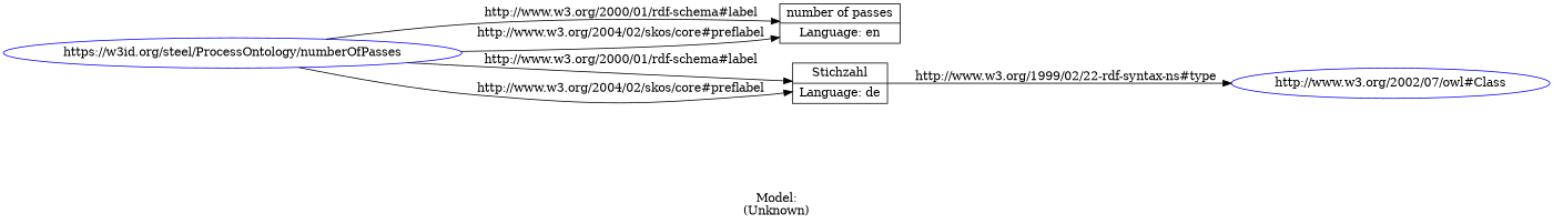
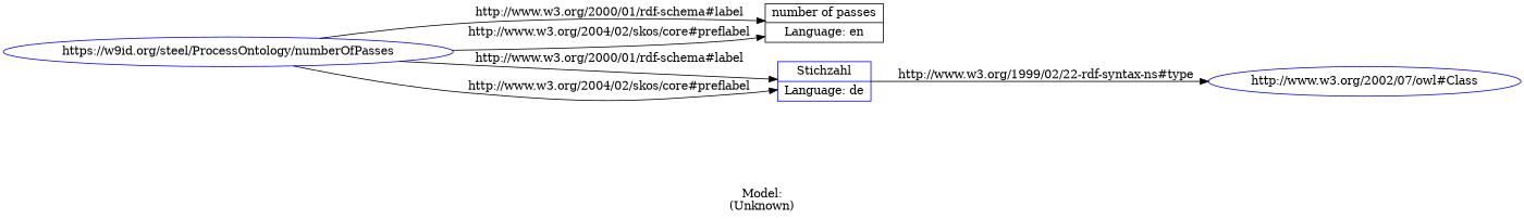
  digraph {
    label="\n\nModel:\n(Unknown)"
    rankdir=LR
    node [shape=ellipse]
-   n1 [color=blue label="https://w3id.org/steel/ProcessOntology/numberOfPasses"]
+   n1 [color=blue label="https://w9id.org/steel/ProcessOntology/numberOfPasses"]
    n2 [label="number of passes|Language: en" shape=record]
-   n3 [label="Stichzahl|Language: de" shape=record]
+   n3 [label="Stichzahl|Language: de" shape=record color=blue]
    n4 [color=blue label="http://www.w3.org/2002/07/owl#Class"]
    n1 -> n2 [label="http://www.w3.org/2000/01/rdf-schema#label"]
    n1 -> n2 [label="http://www.w3.org/2004/02/skos/core#preflabel"]
    n1 -> n3 [label="http://www.w3.org/2000/01/rdf-schema#label"]
    n1 -> n3 [label="http://www.w3.org/2004/02/skos/core#preflabel"]
    n3 -> n4 [label="http://www.w3.org/1999/02/22-rdf-syntax-ns#type"]
  }
